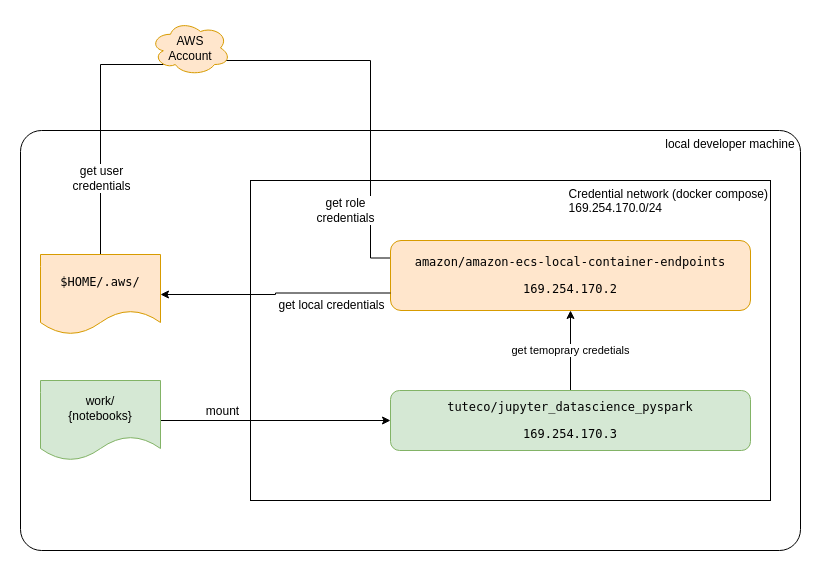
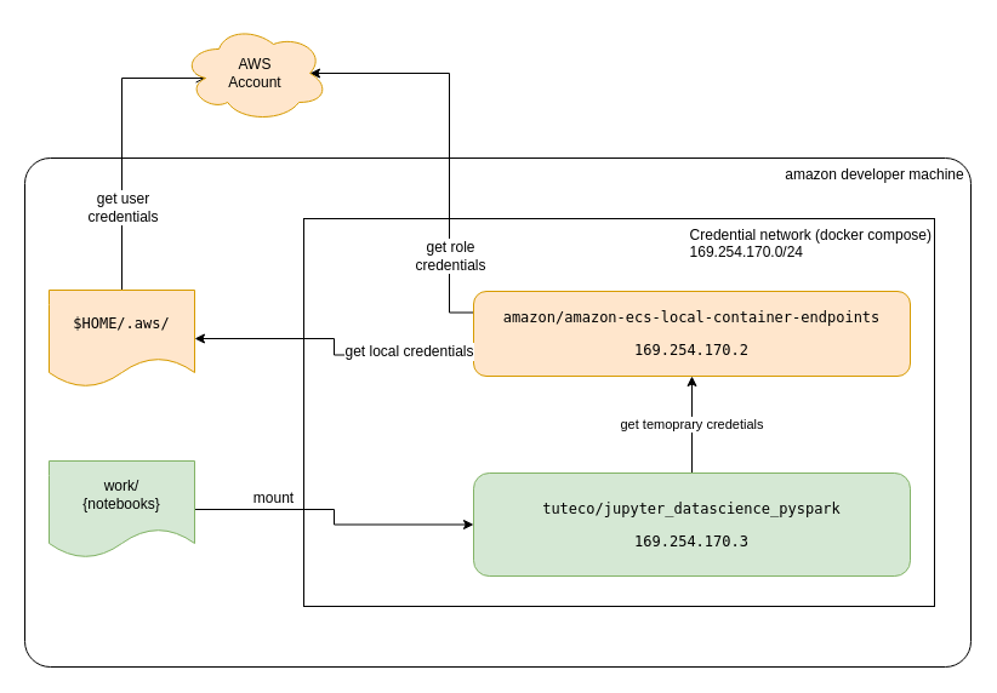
  <mxCell id="0" />
  <mxCell id="1" parent="0" />
- <mxCell id="2" value="local developer machine " style="rounded=1;arcSize=5;verticalAlign=top;align=right;" vertex="1" parent="1"><mxGeometry x="20" y="130" width="780" height="420" as="geometry" /></mxCell>
+ <mxCell id="2" value="amazon developer machine " style="rounded=1;arcSize=5;verticalAlign=top;align=right;" vertex="1" parent="1"><mxGeometry x="20" y="130" width="780" height="420" as="geometry" /></mxCell>
  <mxCell id="3" value="&lt;div style=&quot;text-align: left&quot;&gt;&lt;span style=&quot;letter-spacing: 0px&quot;&gt;Credential network (docker compose)&lt;/span&gt;&lt;/div&gt;&lt;div style=&quot;text-align: left&quot;&gt;&lt;span style=&quot;letter-spacing: 0px&quot;&gt;169.254.170.0/24&lt;/span&gt;&lt;/div&gt;" style="whiteSpace=wrap;html=1;verticalAlign=top;align=right;" parent="1" vertex="1"><mxGeometry x="250" y="180" width="520" height="320" as="geometry" /></mxCell>
  <mxCell id="4" style="edgeStyle=orthogonalEdgeStyle;rounded=0;html=1;exitX=0;exitY=0.25;startArrow=none;startFill=0;endArrow=classic;endFill=1;jettySize=auto;orthogonalLoop=1;entryX=0.875;entryY=0.5;entryPerimeter=0;" parent="1" source="6" target="17" edge="1"><mxGeometry relative="1" as="geometry"><mxPoint x="270" y="180" as="targetPoint" /><Array as="points"><mxPoint x="370" y="258" /><mxPoint x="370" y="60" /></Array></mxGeometry></mxCell>
  <mxCell id="5" value="get role&lt;div&gt;credentials&lt;/div&gt;" style="text;html=1;resizable=0;points=[];align=center;verticalAlign=middle;labelBackgroundColor=#ffffff;" parent="4" vertex="1" connectable="0"><mxGeometry x="0.287" y="2" relative="1" as="geometry"><mxPoint x="2" y="147" as="offset" /></mxGeometry></mxCell>
  <mxCell id="6" value="&lt;pre&gt;amazon/amazon-ecs-local-container-endpoints&lt;/pre&gt;&lt;pre&gt;169.254.170.2&lt;/pre&gt;" style="rounded=1;whiteSpace=wrap;html=1;fillColor=#ffe6cc;strokeColor=#d79b00;" parent="1" vertex="1"><mxGeometry x="390" y="240" width="360" height="70" as="geometry" /></mxCell>
  <mxCell id="7" value="get temoprary credetials" style="edgeStyle=orthogonalEdgeStyle;rounded=0;html=1;entryX=0.5;entryY=1;jettySize=auto;orthogonalLoop=1;" parent="1" source="8" target="6" edge="1"><mxGeometry relative="1" as="geometry" /></mxCell>
- <mxCell id="8" value="&lt;pre&gt;tuteco/jupyter_datascience_pyspark&lt;/pre&gt;&lt;pre&gt;169.254.170.3&lt;/pre&gt;" style="rounded=1;whiteSpace=wrap;html=1;fillColor=#d5e8d4;strokeColor=#82b366;" parent="1" vertex="1"><mxGeometry x="390" y="390" width="360" height="60" as="geometry" /></mxCell>
+ <mxCell id="8" value="&lt;pre&gt;tuteco/jupyter_datascience_pyspark&lt;/pre&gt;&lt;pre&gt;169.254.170.3&lt;/pre&gt;" style="rounded=1;whiteSpace=wrap;html=1;fillColor=#d5e8d4;strokeColor=#82b366;" parent="1" vertex="1"><mxGeometry x="390" y="390" width="360" height="85" as="geometry" /></mxCell>
  <mxCell id="9" style="edgeStyle=orthogonalEdgeStyle;rounded=0;html=1;entryX=0;entryY=0.75;jettySize=auto;orthogonalLoop=1;startArrow=classic;startFill=1;endArrow=none;endFill=0;exitX=1;exitY=0.5;" parent="1" source="13" target="6" edge="1"><mxGeometry relative="1" as="geometry"><mxPoint x="120" y="282" as="sourcePoint" /><mxPoint x="390" y="275" as="targetPoint" /></mxGeometry></mxCell>
  <mxCell id="10" value="get local credentials" style="text;html=1;resizable=0;points=[];align=center;verticalAlign=middle;labelBackgroundColor=#ffffff;" parent="9" vertex="1" connectable="0"><mxGeometry x="-0.057" relative="1" as="geometry"><mxPoint x="61" y="10" as="offset" /></mxGeometry></mxCell>
  <mxCell id="11" style="edgeStyle=orthogonalEdgeStyle;rounded=0;html=1;entryX=0.16;entryY=0.55;entryPerimeter=0;startArrow=none;startFill=0;endArrow=open;endFill=1;jettySize=auto;orthogonalLoop=1;exitX=0.5;exitY=0;exitDx=0;exitDy=0;" parent="1" source="13" target="17" edge="1"><mxGeometry relative="1" as="geometry"><Array as="points"><mxPoint x="100" y="64" /></Array></mxGeometry></mxCell>
  <mxCell id="12" value="get user&lt;div&gt;credentials&lt;/div&gt;" style="text;html=1;resizable=0;points=[];align=center;verticalAlign=middle;labelBackgroundColor=#ffffff;" parent="11" vertex="1" connectable="0"><mxGeometry x="-0.258" y="-1" relative="1" as="geometry"><mxPoint x="-1" y="22" as="offset" /></mxGeometry></mxCell>
- <mxCell id="13" value="&lt;pre&gt;$HOME/.aws/&lt;/pre&gt;" style="shape=document;whiteSpace=wrap;html=1;boundedLbl=1;fillColor=#ffe6cc;strokeColor=#d79b00;" parent="1" vertex="1"><mxGeometry x="40" y="254" width="120" height="80" as="geometry" /></mxCell>
+ <mxCell id="13" value="&lt;pre&gt;$HOME/.aws/&lt;/pre&gt;" style="shape=document;whiteSpace=wrap;html=1;boundedLbl=1;fillColor=#ffe6cc;strokeColor=#d79b00;" parent="1" vertex="1"><mxGeometry x="40" y="239" width="120" height="80" as="geometry" /></mxCell>
  <mxCell id="14" style="edgeStyle=orthogonalEdgeStyle;rounded=0;html=1;entryX=0;entryY=0.5;jettySize=auto;orthogonalLoop=1;" parent="1" source="16" target="8" edge="1"><mxGeometry relative="1" as="geometry" /></mxCell>
  <mxCell id="15" value="mount" style="text;html=1;resizable=0;points=[];align=center;verticalAlign=middle;labelBackgroundColor=#ffffff;" parent="14" vertex="1" connectable="0"><mxGeometry x="-0.486" relative="1" as="geometry"><mxPoint x="2" y="-10" as="offset" /></mxGeometry></mxCell>
  <mxCell id="16" value="&lt;div style=&quot;text-align: center&quot;&gt;&lt;span style=&quot;letter-spacing: 0px&quot;&gt;work/&lt;/span&gt;&lt;/div&gt;&lt;div style=&quot;text-align: center&quot;&gt;&lt;span style=&quot;letter-spacing: 0px&quot;&gt;{notebooks}&lt;/span&gt;&lt;/div&gt;" style="shape=document;whiteSpace=wrap;html=1;boundedLbl=1;align=center;fillColor=#d5e8d4;strokeColor=#82b366;" parent="1" vertex="1"><mxGeometry x="40" y="380" width="120" height="80" as="geometry" /></mxCell>
- <mxCell id="17" value="AWS&lt;div&gt;Account&lt;/div&gt;" style="ellipse;shape=cloud;whiteSpace=wrap;html=1;align=center;fillColor=#ffe6cc;strokeColor=#d79b00;" parent="1" vertex="1"><mxGeometry x="150" y="20" width="80" height="55" as="geometry" /></mxCell>
+ <mxCell id="17" value="AWS&lt;div&gt;Account&lt;/div&gt;" style="ellipse;shape=cloud;whiteSpace=wrap;html=1;align=center;fillColor=#ffe6cc;strokeColor=#d79b00;" parent="1" vertex="1"><mxGeometry x="150" y="20" width="120" height="80" as="geometry" /></mxCell>
